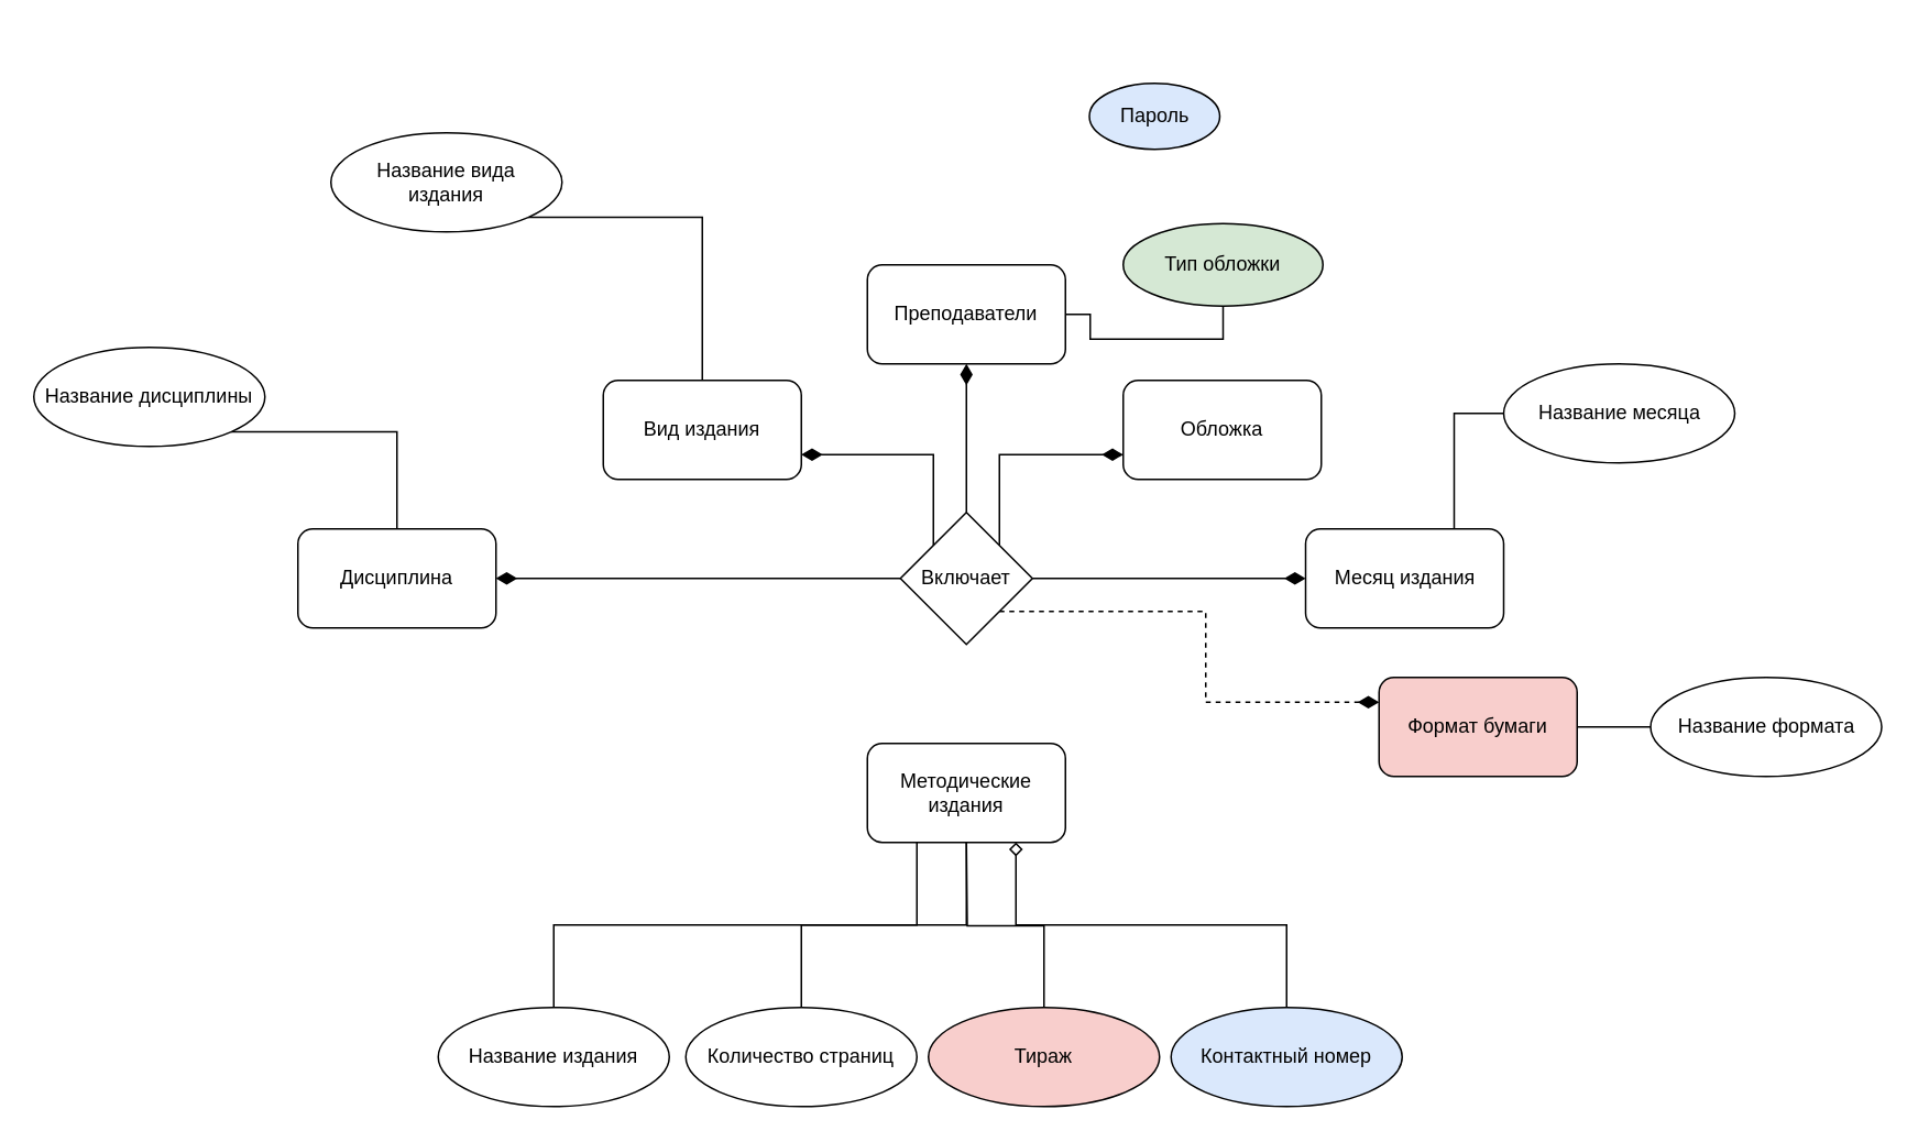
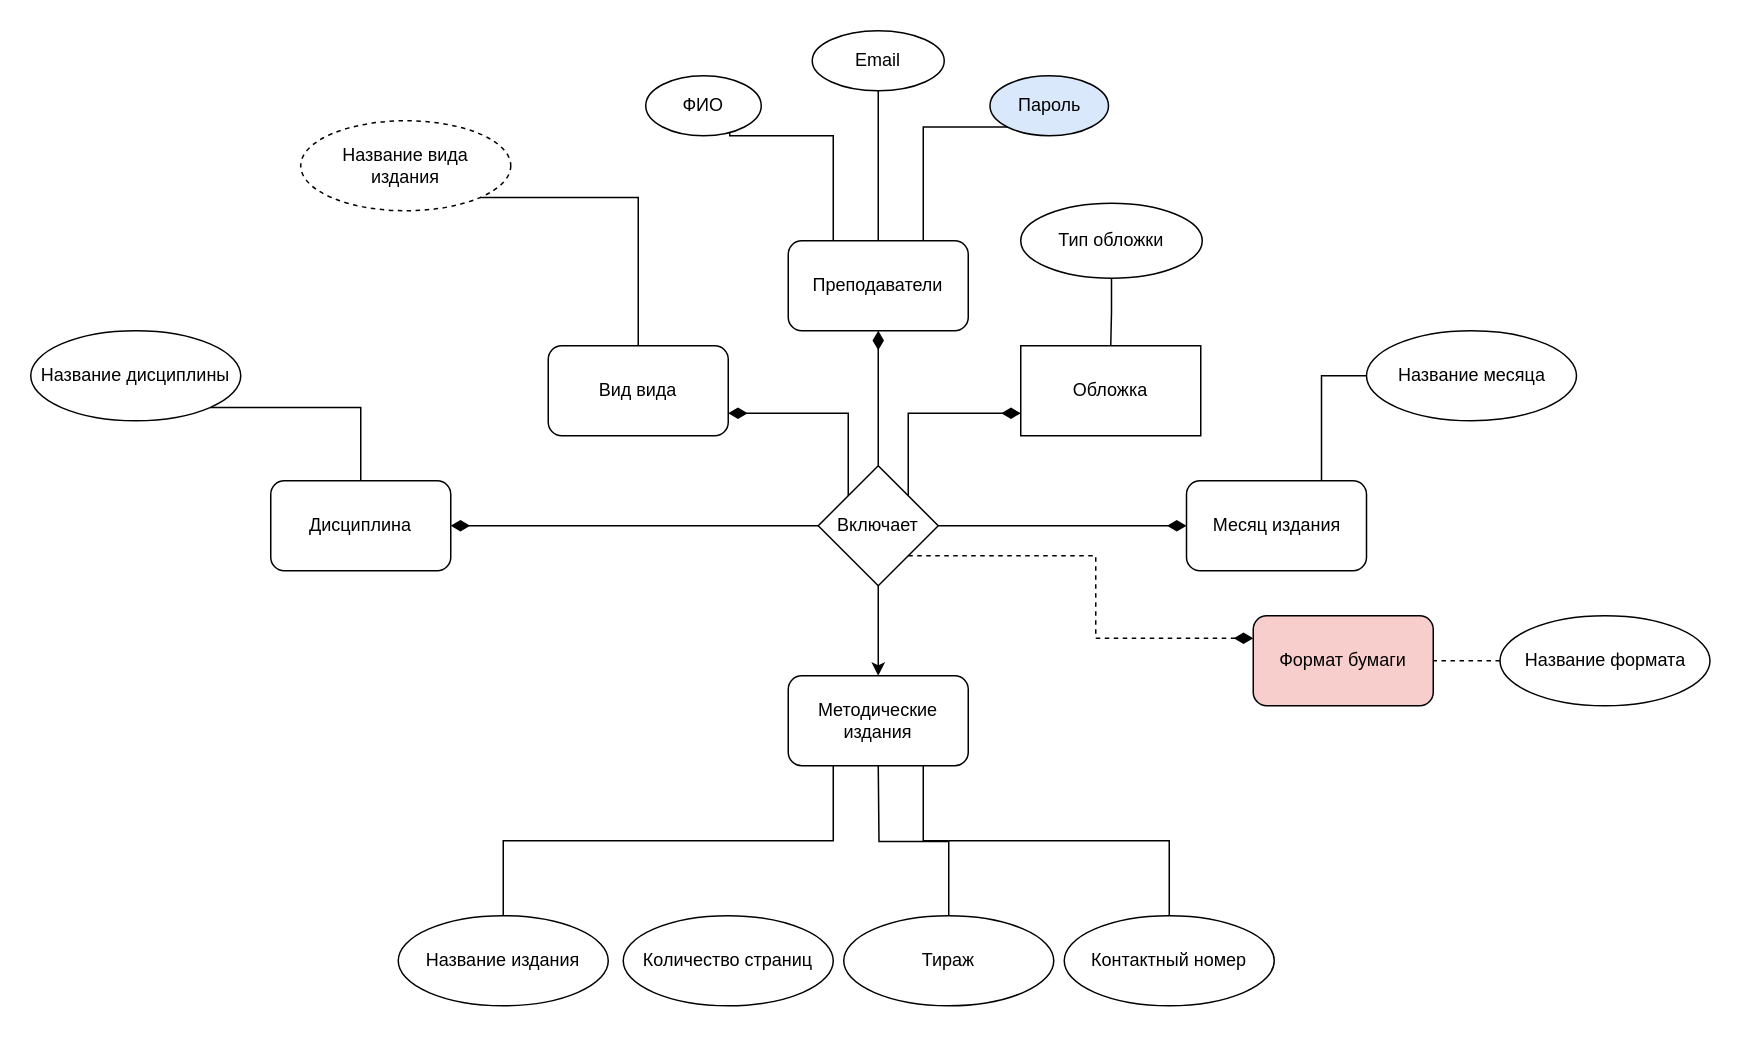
  <mxCell id="0" />
  <mxCell id="1" parent="0" />
  <mxCell id="2" style="edgeStyle=orthogonalEdgeStyle;rounded=0;orthogonalLoop=1;jettySize=auto;html=1;exitX=0.75;exitY=0;exitDx=0;exitDy=0;entryX=0;entryY=0.5;entryDx=0;entryDy=0;startArrow=none;startFill=0;startSize=12;endArrow=none;endFill=0;endSize=10;" edge="1" parent="1" source="3" target="30"><mxGeometry relative="1" as="geometry" /></mxCell>
  <mxCell id="3" value="Месяц издания" style="rounded=1;whiteSpace=wrap;html=1;" vertex="1" parent="1"><mxGeometry x="790.5" y="320" width="120" height="60" as="geometry" /></mxCell>
  <mxCell id="4" value="Формат бумаги" style="rounded=1;whiteSpace=wrap;html=1;fillColor=#f8cecc;" vertex="1" parent="1"><mxGeometry x="835" y="410" width="120" height="60" as="geometry" /></mxCell>
  <mxCell id="5" value="Методические издания" style="rounded=1;whiteSpace=wrap;html=1;" vertex="1" parent="1"><mxGeometry x="525" y="450" width="120" height="60" as="geometry" /></mxCell>
  <mxCell id="6" value="Дисциплина" style="rounded=1;whiteSpace=wrap;html=1;" vertex="1" parent="1"><mxGeometry x="180" y="320" width="120" height="60" as="geometry" /></mxCell>
- <mxCell id="7" value="Вид издания" style="rounded=1;whiteSpace=wrap;html=1;" vertex="1" parent="1"><mxGeometry x="365" y="230" width="120" height="60" as="geometry" /></mxCell>
+ <mxCell id="7" value="Вид вида" style="rounded=1;whiteSpace=wrap;html=1;" vertex="1" parent="1"><mxGeometry x="365" y="230" width="120" height="60" as="geometry" /></mxCell>
  <mxCell id="8" value="Преподаватели" style="rounded=1;whiteSpace=wrap;html=1;" vertex="1" parent="1"><mxGeometry x="525" y="160" width="120" height="60" as="geometry" /></mxCell>
- <mxCell id="9" value="Обложка" style="rounded=1;whiteSpace=wrap;html=1;" vertex="1" parent="1"><mxGeometry x="680" y="230" width="120" height="60" as="geometry" /></mxCell>
+ <mxCell id="9" value="Обложка" style="whiteSpace=wrap;html=1;rounded=0;" vertex="1" parent="1"><mxGeometry x="680" y="230" width="120" height="60" as="geometry" /></mxCell>
  <mxCell id="10" style="edgeStyle=orthogonalEdgeStyle;rounded=0;orthogonalLoop=1;jettySize=auto;html=1;exitX=0.5;exitY=0;exitDx=0;exitDy=0;entryX=0.25;entryY=1;entryDx=0;entryDy=0;endArrow=none;endFill=0;" edge="1" parent="1" source="11" target="5"><mxGeometry relative="1" as="geometry" /></mxCell>
  <mxCell id="11" value="Название издания" style="ellipse;whiteSpace=wrap;html=1;" vertex="1" parent="1"><mxGeometry x="265" y="610" width="140" height="60" as="geometry" /></mxCell>
- <mxCell id="12" style="edgeStyle=orthogonalEdgeStyle;rounded=0;orthogonalLoop=1;jettySize=auto;html=1;exitX=0.5;exitY=0;exitDx=0;exitDy=0;entryX=0.5;entryY=1;entryDx=0;entryDy=0;endArrow=none;endFill=0;" edge="1" parent="1" source="13" target="5"><mxGeometry relative="1" as="geometry" /></mxCell>
  <mxCell id="13" value="Количество страниц" style="ellipse;whiteSpace=wrap;html=1;" vertex="1" parent="1"><mxGeometry x="415" y="610" width="140" height="60" as="geometry" /></mxCell>
  <mxCell id="14" style="edgeStyle=orthogonalEdgeStyle;rounded=0;orthogonalLoop=1;jettySize=auto;html=1;exitX=0.5;exitY=0;exitDx=0;exitDy=0;endArrow=none;endFill=0;" edge="1" parent="1" source="15"><mxGeometry relative="1" as="geometry"><mxPoint x="585" y="510" as="targetPoint" /></mxGeometry></mxCell>
- <mxCell id="15" value="Тираж" style="ellipse;whiteSpace=wrap;html=1;fillColor=#f8cecc;" vertex="1" parent="1"><mxGeometry x="562" y="610" width="140" height="60" as="geometry" /></mxCell>
- <mxCell id="16" style="edgeStyle=orthogonalEdgeStyle;rounded=0;orthogonalLoop=1;jettySize=auto;html=1;exitX=0.5;exitY=0;exitDx=0;exitDy=0;entryX=0.75;entryY=1;entryDx=0;entryDy=0;endArrow=diamond;endFill=0;" edge="1" parent="1" source="17" target="5"><mxGeometry relative="1" as="geometry" /></mxCell>
- <mxCell id="17" value="Контактный номер" style="ellipse;whiteSpace=wrap;html=1;fillColor=#dae8fc;" vertex="1" parent="1"><mxGeometry x="709" y="610" width="140" height="60" as="geometry" /></mxCell>
+ <mxCell id="15" value="Тираж" style="ellipse;whiteSpace=wrap;html=1;" vertex="1" parent="1"><mxGeometry x="562" y="610" width="140" height="60" as="geometry" /></mxCell>
+ <mxCell id="16" style="edgeStyle=orthogonalEdgeStyle;rounded=0;orthogonalLoop=1;jettySize=auto;html=1;exitX=0.5;exitY=0;exitDx=0;exitDy=0;entryX=0.75;entryY=1;entryDx=0;entryDy=0;endArrow=none;endFill=0;" edge="1" parent="1" source="17" target="5"><mxGeometry relative="1" as="geometry" /></mxCell>
+ <mxCell id="17" value="Контактный номер" style="ellipse;whiteSpace=wrap;html=1;" vertex="1" parent="1"><mxGeometry x="709" y="610" width="140" height="60" as="geometry" /></mxCell>
  <mxCell id="18" style="edgeStyle=orthogonalEdgeStyle;rounded=0;orthogonalLoop=1;jettySize=auto;html=1;exitX=1;exitY=1;exitDx=0;exitDy=0;entryX=0.5;entryY=0;entryDx=0;entryDy=0;endArrow=none;endFill=0;" edge="1" parent="1" source="19" target="6"><mxGeometry relative="1" as="geometry" /></mxCell>
- <mxCell id="19" value="Название дисциплины" style="ellipse;whiteSpace=wrap;html=1;" vertex="1" parent="1"><mxGeometry x="20" y="210" width="140" height="60" as="geometry" /></mxCell>
+ <mxCell id="19" value="Название дисциплины" style="ellipse;whiteSpace=wrap;html=1;" vertex="1" parent="1"><mxGeometry x="20" y="220" width="140" height="60" as="geometry" /></mxCell>
  <mxCell id="20" style="edgeStyle=orthogonalEdgeStyle;rounded=0;orthogonalLoop=1;jettySize=auto;html=1;exitX=1;exitY=1;exitDx=0;exitDy=0;entryX=0.5;entryY=0;entryDx=0;entryDy=0;endArrow=none;endFill=0;" edge="1" parent="1" source="21" target="7"><mxGeometry relative="1" as="geometry" /></mxCell>
- <mxCell id="21" value="Название вида&lt;br&gt;издания&lt;br&gt;" style="ellipse;whiteSpace=wrap;html=1;" vertex="1" parent="1"><mxGeometry x="200" y="80" width="140" height="60" as="geometry" /></mxCell>
+ <mxCell id="21" value="Название вида&lt;br&gt;издания&lt;br&gt;" style="ellipse;whiteSpace=wrap;html=1;dashed=1;" vertex="1" parent="1"><mxGeometry x="200" y="80" width="140" height="60" as="geometry" /></mxCell>
+ <mxCell id="22" style="edgeStyle=orthogonalEdgeStyle;rounded=0;orthogonalLoop=1;jettySize=auto;html=1;exitX=1;exitY=1;exitDx=0;exitDy=0;entryX=0.25;entryY=0;entryDx=0;entryDy=0;endArrow=none;endFill=0;" edge="1" parent="1" source="23" target="8"><mxGeometry relative="1" as="geometry"><Array as="points"><mxPoint x="486" y="90" /><mxPoint x="555" y="90" /></Array></mxGeometry></mxCell>
+ <mxCell id="23" value="ФИО" style="ellipse;whiteSpace=wrap;html=1;" vertex="1" parent="1"><mxGeometry x="430" y="50" width="77" height="40" as="geometry" /></mxCell>
+ <mxCell id="24" style="edgeStyle=orthogonalEdgeStyle;rounded=0;orthogonalLoop=1;jettySize=auto;html=1;exitX=0.5;exitY=1;exitDx=0;exitDy=0;entryX=0.5;entryY=0;entryDx=0;entryDy=0;endArrow=none;endFill=0;" edge="1" parent="1" source="25" target="8"><mxGeometry relative="1" as="geometry" /></mxCell>
+ <mxCell id="25" value="Email&lt;br&gt;" style="ellipse;whiteSpace=wrap;html=1;" vertex="1" parent="1"><mxGeometry x="541" y="20" width="88" height="40" as="geometry" /></mxCell>
+ <mxCell id="26" style="edgeStyle=orthogonalEdgeStyle;rounded=0;orthogonalLoop=1;jettySize=auto;html=1;exitX=0;exitY=1;exitDx=0;exitDy=0;entryX=0.75;entryY=0;entryDx=0;entryDy=0;endArrow=none;endFill=0;" edge="1" parent="1" source="27" target="8"><mxGeometry relative="1" as="geometry" /></mxCell>
  <mxCell id="27" value="Пароль" style="ellipse;whiteSpace=wrap;html=1;fillColor=#dae8fc;" vertex="1" parent="1"><mxGeometry x="659.5" y="50" width="79" height="40" as="geometry" /></mxCell>
- <mxCell id="28" style="edgeStyle=orthogonalEdgeStyle;rounded=0;orthogonalLoop=1;jettySize=auto;html=1;exitX=0.5;exitY=1;exitDx=0;exitDy=0;startArrow=none;startFill=0;startSize=12;endArrow=none;endFill=0;endSize=10;" edge="1" parent="1" source="29" target="8"><mxGeometry relative="1" as="geometry" /></mxCell>
- <mxCell id="29" value="Тип обложки&lt;br&gt;" style="ellipse;whiteSpace=wrap;html=1;fillColor=#d5e8d4;" vertex="1" parent="1"><mxGeometry x="680" y="135" width="121" height="50" as="geometry" /></mxCell>
+ <mxCell id="28" style="edgeStyle=orthogonalEdgeStyle;rounded=0;orthogonalLoop=1;jettySize=auto;html=1;exitX=0.5;exitY=1;exitDx=0;exitDy=0;entryX=0.5;entryY=0;entryDx=0;entryDy=0;startArrow=none;startFill=0;startSize=12;endArrow=none;endFill=0;endSize=10;" edge="1" parent="1" source="29" target="9"><mxGeometry relative="1" as="geometry" /></mxCell>
+ <mxCell id="29" value="Тип обложки&lt;br&gt;" style="ellipse;whiteSpace=wrap;html=1;" vertex="1" parent="1"><mxGeometry x="680" y="135" width="121" height="50" as="geometry" /></mxCell>
  <mxCell id="30" value="Название месяца&lt;br&gt;" style="ellipse;whiteSpace=wrap;html=1;" vertex="1" parent="1"><mxGeometry x="910.5" y="220" width="140" height="60" as="geometry" /></mxCell>
- <mxCell id="31" style="edgeStyle=orthogonalEdgeStyle;rounded=0;orthogonalLoop=1;jettySize=auto;html=1;exitX=0;exitY=0.5;exitDx=0;exitDy=0;entryX=1;entryY=0.5;entryDx=0;entryDy=0;endArrow=none;endFill=0;" edge="1" parent="1" source="32" target="4"><mxGeometry relative="1" as="geometry" /></mxCell>
+ <mxCell id="31" style="edgeStyle=orthogonalEdgeStyle;rounded=0;orthogonalLoop=1;jettySize=auto;html=1;exitX=0;exitY=0.5;exitDx=0;exitDy=0;entryX=1;entryY=0.5;entryDx=0;entryDy=0;endArrow=none;endFill=0;dashed=1;" edge="1" parent="1" source="32" target="4"><mxGeometry relative="1" as="geometry" /></mxCell>
  <mxCell id="32" value="Название формата&lt;br&gt;" style="ellipse;whiteSpace=wrap;html=1;" vertex="1" parent="1"><mxGeometry x="999.5" y="410" width="140" height="60" as="geometry" /></mxCell>
+ <mxCell id="33" style="edgeStyle=orthogonalEdgeStyle;rounded=0;orthogonalLoop=1;jettySize=auto;html=1;exitX=0.5;exitY=1;exitDx=0;exitDy=0;entryX=0.5;entryY=0;entryDx=0;entryDy=0;endArrow=classic;endFill=1;" edge="1" parent="1" source="40" target="5"><mxGeometry relative="1" as="geometry" /></mxCell>
  <mxCell id="34" style="edgeStyle=orthogonalEdgeStyle;rounded=0;orthogonalLoop=1;jettySize=auto;html=1;exitX=0;exitY=0.5;exitDx=0;exitDy=0;entryX=1;entryY=0.5;entryDx=0;entryDy=0;endArrow=diamondThin;endFill=1;startArrow=none;startFill=0;endSize=10;" edge="1" parent="1" source="40" target="6"><mxGeometry relative="1" as="geometry" /></mxCell>
  <mxCell id="35" style="edgeStyle=orthogonalEdgeStyle;rounded=0;orthogonalLoop=1;jettySize=auto;html=1;exitX=0.5;exitY=0;exitDx=0;exitDy=0;entryX=0.5;entryY=1;entryDx=0;entryDy=0;startArrow=none;startFill=0;startSize=12;endArrow=diamondThin;endFill=1;endSize=10;" edge="1" parent="1" source="40" target="8"><mxGeometry relative="1" as="geometry" /></mxCell>
  <mxCell id="36" style="edgeStyle=orthogonalEdgeStyle;rounded=0;orthogonalLoop=1;jettySize=auto;html=1;exitX=0;exitY=0;exitDx=0;exitDy=0;entryX=1;entryY=0.75;entryDx=0;entryDy=0;startArrow=none;startFill=0;startSize=12;endArrow=diamondThin;endFill=1;endSize=10;" edge="1" parent="1" source="40" target="7"><mxGeometry relative="1" as="geometry"><Array as="points"><mxPoint x="565" y="275" /></Array></mxGeometry></mxCell>
  <mxCell id="37" style="edgeStyle=orthogonalEdgeStyle;rounded=0;orthogonalLoop=1;jettySize=auto;html=1;exitX=1;exitY=0;exitDx=0;exitDy=0;entryX=0;entryY=0.75;entryDx=0;entryDy=0;startArrow=none;startFill=0;startSize=12;endArrow=diamondThin;endFill=1;endSize=10;" edge="1" parent="1" source="40" target="9"><mxGeometry relative="1" as="geometry"><Array as="points"><mxPoint x="605" y="275" /></Array></mxGeometry></mxCell>
  <mxCell id="38" style="edgeStyle=orthogonalEdgeStyle;rounded=0;orthogonalLoop=1;jettySize=auto;html=1;exitX=1;exitY=1;exitDx=0;exitDy=0;entryX=0;entryY=0.25;entryDx=0;entryDy=0;startArrow=none;startFill=0;startSize=12;endArrow=diamondThin;endFill=1;endSize=10;dashed=1;" edge="1" parent="1" source="40" target="4"><mxGeometry relative="1" as="geometry" /></mxCell>
  <mxCell id="39" style="edgeStyle=orthogonalEdgeStyle;rounded=0;orthogonalLoop=1;jettySize=auto;html=1;exitX=1;exitY=0.5;exitDx=0;exitDy=0;entryX=0;entryY=0.5;entryDx=0;entryDy=0;startArrow=none;startFill=0;startSize=12;endArrow=diamondThin;endFill=1;endSize=10;" edge="1" parent="1" source="40" target="3"><mxGeometry relative="1" as="geometry" /></mxCell>
  <mxCell id="40" value="Включает" style="rhombus;whiteSpace=wrap;html=1;" vertex="1" parent="1"><mxGeometry x="545" y="310" width="80" height="80" as="geometry" /></mxCell>
